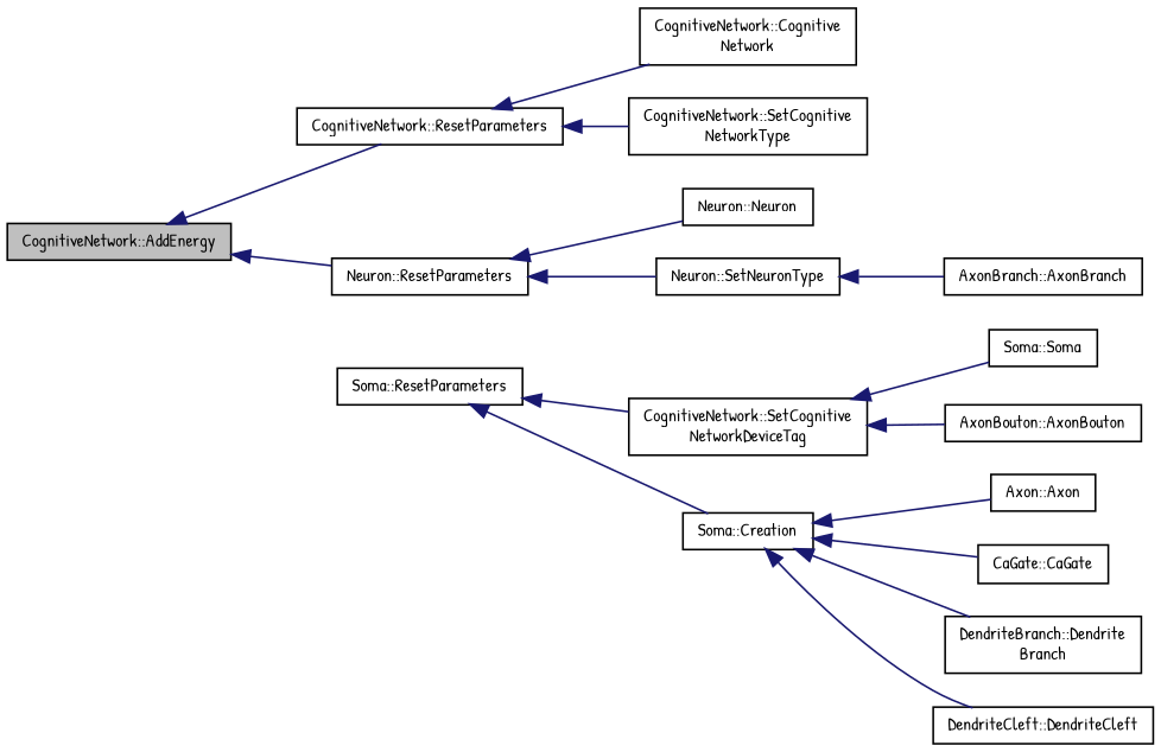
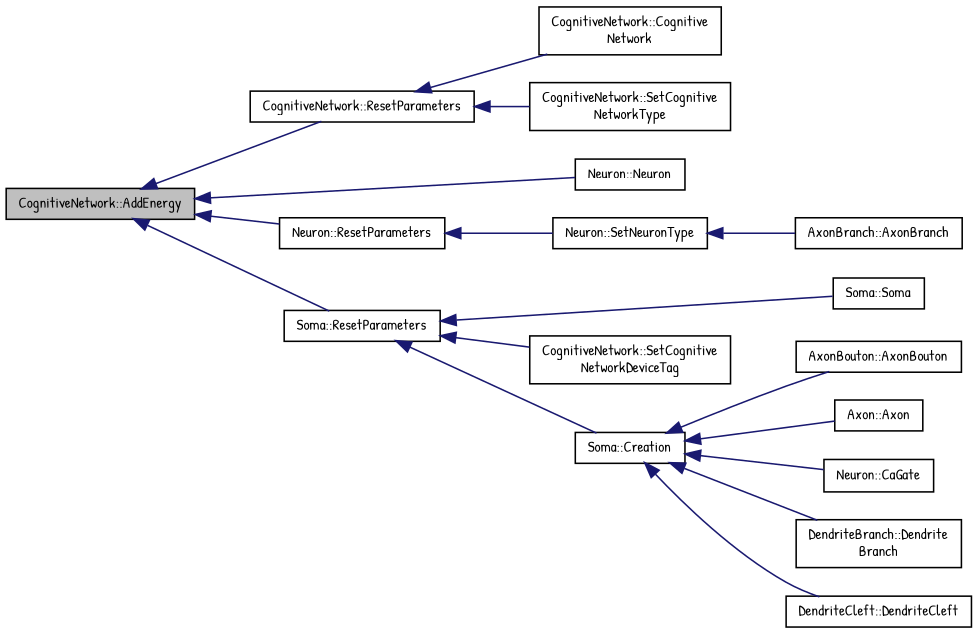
  digraph {
    fontname="Patrick Hand"
    rankdir=LR
    node [color=black fillcolor=white fontname="Patrick Hand" fontsize=10 shape=record style=filled]
    edge [color=midnightblue dir=back fontname="Patrick Hand" fontsize=10 labelfontname=Helvetica labelfontsize=10 style=solid]
    n1 [fillcolor=grey75 fontcolor=black height=0.2 label="CognitiveNetwork::AddEnergy" width=0.4]
    n2 [height=0.2 label="CognitiveNetwork::ResetParameters" width=0.4]
    n3 [height=0.2 label="Neuron::ResetParameters" width=0.4]
    n4 [height=0.2 label="Soma::ResetParameters" width=0.4]
    n5 [height=0.2 label="CognitiveNetwork::Cognitive\lNetwork" width=0.4]
    n6 [height=0.2 label="CognitiveNetwork::SetCognitive\lNetworkType" width=0.4]
    n7 [height=0.2 label="Neuron::Neuron" width=0.4]
    n8 [height=0.2 label="Neuron::SetNeuronType" width=0.4]
    n9 [height=0.2 label="CognitiveNetwork::SetCognitive\lNetworkDeviceTag" width=0.4]
    n10 [height=0.2 label="Soma::Soma" width=0.4]
    n11 [height=0.2 label="Soma::Creation" width=0.4]
    n12 [height=0.2 label="AxonBranch::AxonBranch" width=0.4]
    n13 [height=0.2 label="Axon::Axon" width=0.4]
    n14 [height=0.2 label="AxonBouton::AxonBouton" width=0.4]
-   n15 [height=0.2 label="CaGate::CaGate" width=0.4]
+   n15 [height=0.2 label="Neuron::CaGate" width=0.4]
    n16 [height=0.2 label="DendriteBranch::Dendrite\lBranch" width=0.4]
    n17 [height=0.2 label="DendriteCleft::DendriteCleft" width=0.4]
    n1 -> n2
    n1 -> n3
+   n1 -> n4
    n2 -> n5
    n2 -> n6
-   n3 -> n7
+   n1 -> n7
    n3 -> n8
    n4 -> n9
-   n9 -> n10
+   n4 -> n10
    n4 -> n11
    n8 -> n12
    n11 -> n13
-   n9 -> n14
+   n11 -> n14
    n11 -> n15
    n11 -> n16
    n11 -> n17
  }
